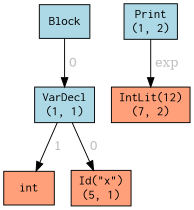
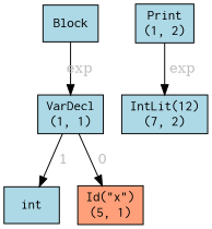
  digraph {
    node [fillcolor=lightblue fontname=Courier shape=box style=filled]
    edge [fontcolor=gray]
    n1 [label=Block]
    n2 [label="VarDecl\n(1, 1)"]
-   n3 [fillcolor=lightsalmon label=int]
+   n3 [label=int]
    n4 [fillcolor=lightsalmon label="Id(\"x\")\n(5, 1)"]
    n5 [label="Print\n(1, 2)"]
-   n6 [fillcolor=lightsalmon label="IntLit(12)\n(7, 2)"]
-   n1 -> n2 [label=" 0"]
+   n6 [label="IntLit(12)\n(7, 2)"]
+   n1 -> n2 [label=" exp"]
    n2 -> n3 [label=" 1"]
    n2 -> n4 [label=" 0"]
    n5 -> n6 [label=" exp"]
  }
